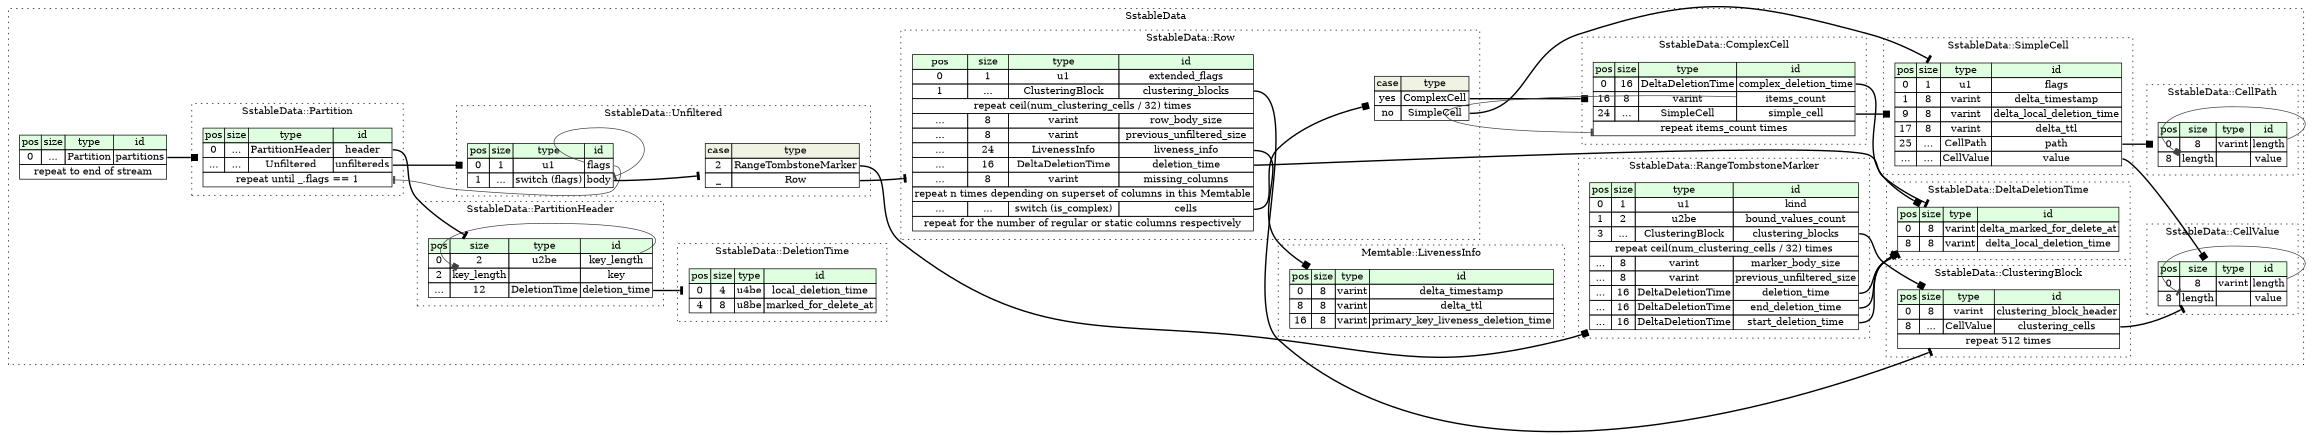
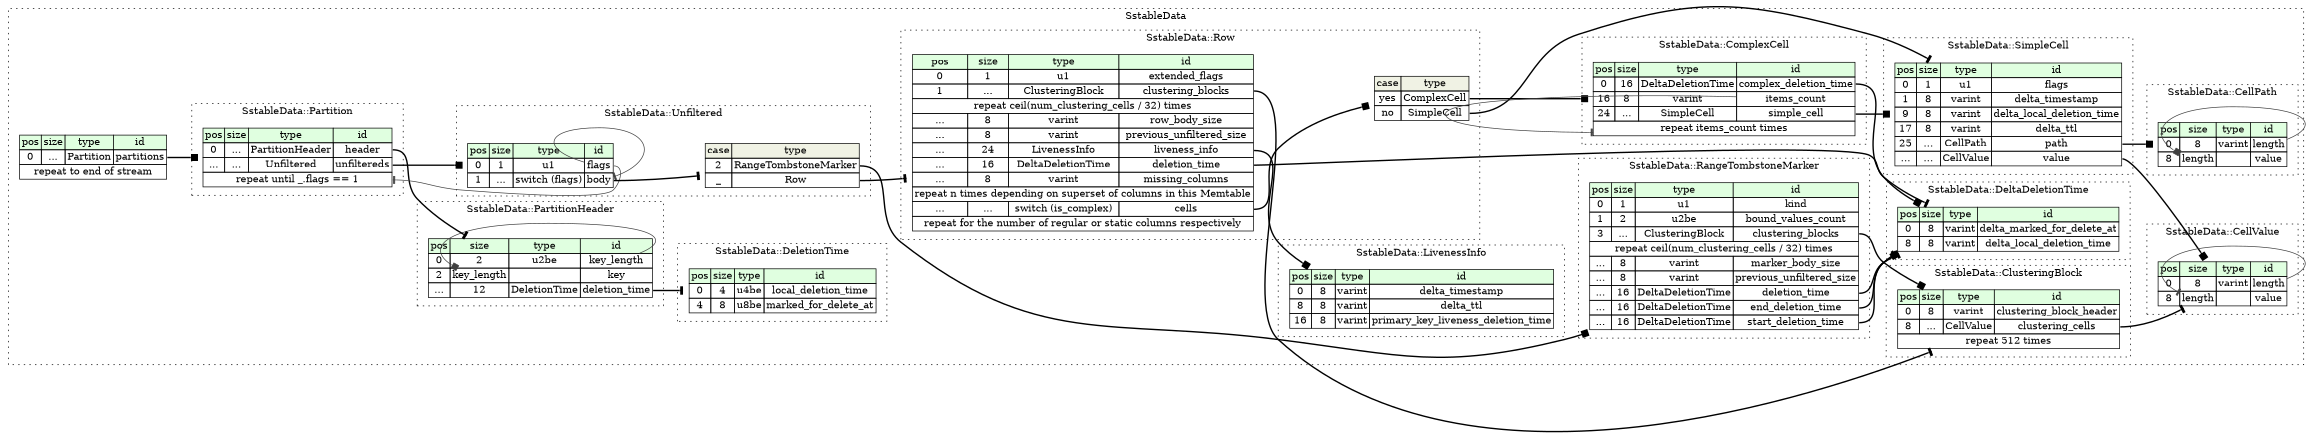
  digraph {
    rankdir=LR
    node [shape=plaintext]
    edge [style=bold tailport=deletion_time_type arrowhead=tee]
    n1 [label=<<TABLE BORDER="0" CELLBORDER="1" CELLSPACING="0"> 				<TR><TD BGCOLOR="#E0FFE0">pos</TD><TD BGCOLOR="#E0FFE0">size</TD><TD BGCOLOR="#E0FFE0">type</TD><TD BGCOLOR="#E0FFE0">id</TD></TR> 				<TR><TD PORT="local_deletion_time_pos">0</TD><TD PORT="local_deletion_time_size">4</TD><TD>u4be</TD><TD PORT="local_deletion_time_type">local_deletion_time</TD></TR> 				<TR><TD PORT="marked_for_delete_at_pos">4</TD><TD PORT="marked_for_delete_at_size">8</TD><TD>u8be</TD><TD PORT="marked_for_delete_at_type">marked_for_delete_at</TD></TR> 			</TABLE>>]
    n2 [label=<<TABLE BORDER="0" CELLBORDER="1" CELLSPACING="0"> 				<TR><TD BGCOLOR="#E0FFE0">pos</TD><TD BGCOLOR="#E0FFE0">size</TD><TD BGCOLOR="#E0FFE0">type</TD><TD BGCOLOR="#E0FFE0">id</TD></TR> 				<TR><TD PORT="delta_timestamp_pos">0</TD><TD PORT="delta_timestamp_size">8</TD><TD>varint</TD><TD PORT="delta_timestamp_type">delta_timestamp</TD></TR> 				<TR><TD PORT="delta_ttl_pos">8</TD><TD PORT="delta_ttl_size">8</TD><TD>varint</TD><TD PORT="delta_ttl_type">delta_ttl</TD></TR> 				<TR><TD PORT="primary_key_liveness_deletion_time_pos">16</TD><TD PORT="primary_key_liveness_deletion_time_size">8</TD><TD>varint</TD><TD PORT="primary_key_liveness_deletion_time_type">primary_key_liveness_deletion_time</TD></TR> 			</TABLE>>]
    n3 [label=<<TABLE BORDER="0" CELLBORDER="1" CELLSPACING="0"> 				<TR><TD BGCOLOR="#E0FFE0">pos</TD><TD BGCOLOR="#E0FFE0">size</TD><TD BGCOLOR="#E0FFE0">type</TD><TD BGCOLOR="#E0FFE0">id</TD></TR> 				<TR><TD PORT="key_length_pos">0</TD><TD PORT="key_length_size">2</TD><TD>u2be</TD><TD PORT="key_length_type">key_length</TD></TR> 				<TR><TD PORT="key_pos">2</TD><TD PORT="key_size">key_length</TD><TD></TD><TD PORT="key_type">key</TD></TR> 				<TR><TD PORT="deletion_time_pos">...</TD><TD PORT="deletion_time_size">12</TD><TD>DeletionTime</TD><TD PORT="deletion_time_type">deletion_time</TD></TR> 			</TABLE>>]
    n4 [label=<<TABLE BORDER="0" CELLBORDER="1" CELLSPACING="0"> 				<TR><TD BGCOLOR="#E0FFE0">pos</TD><TD BGCOLOR="#E0FFE0">size</TD><TD BGCOLOR="#E0FFE0">type</TD><TD BGCOLOR="#E0FFE0">id</TD></TR> 				<TR><TD PORT="flags_pos">0</TD><TD PORT="flags_size">1</TD><TD>u1</TD><TD PORT="flags_type">flags</TD></TR> 				<TR><TD PORT="delta_timestamp_pos">1</TD><TD PORT="delta_timestamp_size">8</TD><TD>varint</TD><TD PORT="delta_timestamp_type">delta_timestamp</TD></TR> 				<TR><TD PORT="delta_local_deletion_time_pos">9</TD><TD PORT="delta_local_deletion_time_size">8</TD><TD>varint</TD><TD PORT="delta_local_deletion_time_type">delta_local_deletion_time</TD></TR> 				<TR><TD PORT="delta_ttl_pos">17</TD><TD PORT="delta_ttl_size">8</TD><TD>varint</TD><TD PORT="delta_ttl_type">delta_ttl</TD></TR> 				<TR><TD PORT="path_pos">25</TD><TD PORT="path_size">...</TD><TD>CellPath</TD><TD PORT="path_type">path</TD></TR> 				<TR><TD PORT="value_pos">...</TD><TD PORT="value_size">...</TD><TD>CellValue</TD><TD PORT="value_type">value</TD></TR> 			</TABLE>>]
    n5 [label=<<TABLE BORDER="0" CELLBORDER="1" CELLSPACING="0"> 				<TR><TD BGCOLOR="#E0FFE0">pos</TD><TD BGCOLOR="#E0FFE0">size</TD><TD BGCOLOR="#E0FFE0">type</TD><TD BGCOLOR="#E0FFE0">id</TD></TR> 				<TR><TD PORT="header_pos">0</TD><TD PORT="header_size">...</TD><TD>PartitionHeader</TD><TD PORT="header_type">header</TD></TR> 				<TR><TD PORT="unfiltereds_pos">...</TD><TD PORT="unfiltereds_size">...</TD><TD>Unfiltered</TD><TD PORT="unfiltereds_type">unfiltereds</TD></TR> 				<TR><TD COLSPAN="4" PORT="unfiltereds__repeat">repeat until _.flags == 1</TD></TR> 			</TABLE>>]
    n6 [label=<<TABLE BORDER="0" CELLBORDER="1" CELLSPACING="0"> 				<TR><TD BGCOLOR="#E0FFE0">pos</TD><TD BGCOLOR="#E0FFE0">size</TD><TD BGCOLOR="#E0FFE0">type</TD><TD BGCOLOR="#E0FFE0">id</TD></TR> 				<TR><TD PORT="length_pos">0</TD><TD PORT="length_size">8</TD><TD>varint</TD><TD PORT="length_type">length</TD></TR> 				<TR><TD PORT="value_pos">8</TD><TD PORT="value_size">length</TD><TD></TD><TD PORT="value_type">value</TD></TR> 			</TABLE>>]
    n7 [label=<<TABLE BORDER="0" CELLBORDER="1" CELLSPACING="0"> 				<TR><TD BGCOLOR="#E0FFE0">pos</TD><TD BGCOLOR="#E0FFE0">size</TD><TD BGCOLOR="#E0FFE0">type</TD><TD BGCOLOR="#E0FFE0">id</TD></TR> 				<TR><TD PORT="clustering_block_header_pos">0</TD><TD PORT="clustering_block_header_size">8</TD><TD>varint</TD><TD PORT="clustering_block_header_type">clustering_block_header</TD></TR> 				<TR><TD PORT="clustering_cells_pos">8</TD><TD PORT="clustering_cells_size">...</TD><TD>CellValue</TD><TD PORT="clustering_cells_type">clustering_cells</TD></TR> 				<TR><TD COLSPAN="4" PORT="clustering_cells__repeat">repeat 512 times</TD></TR> 			</TABLE>>]
    n8 [label=<<TABLE BORDER="0" CELLBORDER="1" CELLSPACING="0"> 				<TR><TD BGCOLOR="#E0FFE0">pos</TD><TD BGCOLOR="#E0FFE0">size</TD><TD BGCOLOR="#E0FFE0">type</TD><TD BGCOLOR="#E0FFE0">id</TD></TR> 				<TR><TD PORT="extended_flags_pos">0</TD><TD PORT="extended_flags_size">1</TD><TD>u1</TD><TD PORT="extended_flags_type">extended_flags</TD></TR> 				<TR><TD PORT="clustering_blocks_pos">1</TD><TD PORT="clustering_blocks_size">...</TD><TD>ClusteringBlock</TD><TD PORT="clustering_blocks_type">clustering_blocks</TD></TR> 				<TR><TD COLSPAN="4" PORT="clustering_blocks__repeat">repeat ceil(num_clustering_cells / 32) times</TD></TR> 				<TR><TD PORT="row_body_size_pos">...</TD><TD PORT="row_body_size_size">8</TD><TD>varint</TD><TD PORT="row_body_size_type">row_body_size</TD></TR> 				<TR><TD PORT="previous_unfiltered_size_pos">...</TD><TD PORT="previous_unfiltered_size_size">8</TD><TD>varint</TD><TD PORT="previous_unfiltered_size_type">previous_unfiltered_size</TD></TR> 				<TR><TD PORT="liveness_info_pos">...</TD><TD PORT="liveness_info_size">24</TD><TD>LivenessInfo</TD><TD PORT="liveness_info_type">liveness_info</TD></TR> 				<TR><TD PORT="deletion_time_pos">...</TD><TD PORT="deletion_time_size">16</TD><TD>DeltaDeletionTime</TD><TD PORT="deletion_time_type">deletion_time</TD></TR> 				<TR><TD PORT="missing_columns_pos">...</TD><TD PORT="missing_columns_size">8</TD><TD>varint</TD><TD PORT="missing_columns_type">missing_columns</TD></TR> 				<TR><TD COLSPAN="4" PORT="missing_columns__repeat">repeat n times depending on superset of columns in this Memtable</TD></TR> 				<TR><TD PORT="cells_pos">...</TD><TD PORT="cells_size">...</TD><TD>switch (is_complex)</TD><TD PORT="cells_type">cells</TD></TR> 				<TR><TD COLSPAN="4" PORT="cells__repeat">repeat for the number of regular or static columns respectively</TD></TR> 			</TABLE>>]
    n9 [label=<<TABLE BORDER="0" CELLBORDER="1" CELLSPACING="0"> 	<TR><TD BGCOLOR="#F0F2E4">case</TD><TD BGCOLOR="#F0F2E4">type</TD></TR> 	<TR><TD>yes</TD><TD PORT="case0">ComplexCell</TD></TR> 	<TR><TD>no</TD><TD PORT="case1">SimpleCell</TD></TR> </TABLE>>]
    n10 [label=<<TABLE BORDER="0" CELLBORDER="1" CELLSPACING="0"> 				<TR><TD BGCOLOR="#E0FFE0">pos</TD><TD BGCOLOR="#E0FFE0">size</TD><TD BGCOLOR="#E0FFE0">type</TD><TD BGCOLOR="#E0FFE0">id</TD></TR> 				<TR><TD PORT="delta_marked_for_delete_at_pos">0</TD><TD PORT="delta_marked_for_delete_at_size">8</TD><TD>varint</TD><TD PORT="delta_marked_for_delete_at_type">delta_marked_for_delete_at</TD></TR> 				<TR><TD PORT="delta_local_deletion_time_pos">8</TD><TD PORT="delta_local_deletion_time_size">8</TD><TD>varint</TD><TD PORT="delta_local_deletion_time_type">delta_local_deletion_time</TD></TR> 			</TABLE>>]
    n11 [label=<<TABLE BORDER="0" CELLBORDER="1" CELLSPACING="0"> 				<TR><TD BGCOLOR="#E0FFE0">pos</TD><TD BGCOLOR="#E0FFE0">size</TD><TD BGCOLOR="#E0FFE0">type</TD><TD BGCOLOR="#E0FFE0">id</TD></TR> 				<TR><TD PORT="kind_pos">0</TD><TD PORT="kind_size">1</TD><TD>u1</TD><TD PORT="kind_type">kind</TD></TR> 				<TR><TD PORT="bound_values_count_pos">1</TD><TD PORT="bound_values_count_size">2</TD><TD>u2be</TD><TD PORT="bound_values_count_type">bound_values_count</TD></TR> 				<TR><TD PORT="clustering_blocks_pos">3</TD><TD PORT="clustering_blocks_size">...</TD><TD>ClusteringBlock</TD><TD PORT="clustering_blocks_type">clustering_blocks</TD></TR> 				<TR><TD COLSPAN="4" PORT="clustering_blocks__repeat">repeat ceil(num_clustering_cells / 32) times</TD></TR> 				<TR><TD PORT="marker_body_size_pos">...</TD><TD PORT="marker_body_size_size">8</TD><TD>varint</TD><TD PORT="marker_body_size_type">marker_body_size</TD></TR> 				<TR><TD PORT="previous_unfiltered_size_pos">...</TD><TD PORT="previous_unfiltered_size_size">8</TD><TD>varint</TD><TD PORT="previous_unfiltered_size_type">previous_unfiltered_size</TD></TR> 				<TR><TD PORT="deletion_time_pos">...</TD><TD PORT="deletion_time_size">16</TD><TD>DeltaDeletionTime</TD><TD PORT="deletion_time_type">deletion_time</TD></TR> 				<TR><TD PORT="end_deletion_time_pos">...</TD><TD PORT="end_deletion_time_size">16</TD><TD>DeltaDeletionTime</TD><TD PORT="end_deletion_time_type">end_deletion_time</TD></TR> 				<TR><TD PORT="start_deletion_time_pos">...</TD><TD PORT="start_deletion_time_size">16</TD><TD>DeltaDeletionTime</TD><TD PORT="start_deletion_time_type">start_deletion_time</TD></TR> 			</TABLE>>]
    n12 [label=<<TABLE BORDER="0" CELLBORDER="1" CELLSPACING="0"> 				<TR><TD BGCOLOR="#E0FFE0">pos</TD><TD BGCOLOR="#E0FFE0">size</TD><TD BGCOLOR="#E0FFE0">type</TD><TD BGCOLOR="#E0FFE0">id</TD></TR> 				<TR><TD PORT="length_pos">0</TD><TD PORT="length_size">8</TD><TD>varint</TD><TD PORT="length_type">length</TD></TR> 				<TR><TD PORT="value_pos">8</TD><TD PORT="value_size">length</TD><TD></TD><TD PORT="value_type">value</TD></TR> 			</TABLE>>]
    n13 [label=<<TABLE BORDER="0" CELLBORDER="1" CELLSPACING="0"> 				<TR><TD BGCOLOR="#E0FFE0">pos</TD><TD BGCOLOR="#E0FFE0">size</TD><TD BGCOLOR="#E0FFE0">type</TD><TD BGCOLOR="#E0FFE0">id</TD></TR> 				<TR><TD PORT="complex_deletion_time_pos">0</TD><TD PORT="complex_deletion_time_size">16</TD><TD>DeltaDeletionTime</TD><TD PORT="complex_deletion_time_type">complex_deletion_time</TD></TR> 				<TR><TD PORT="items_count_pos">16</TD><TD PORT="items_count_size">8</TD><TD>varint</TD><TD PORT="items_count_type">items_count</TD></TR> 				<TR><TD PORT="simple_cell_pos">24</TD><TD PORT="simple_cell_size">...</TD><TD>SimpleCell</TD><TD PORT="simple_cell_type">simple_cell</TD></TR> 				<TR><TD COLSPAN="4" PORT="simple_cell__repeat">repeat items_count times</TD></TR> 			</TABLE>>]
    n14 [label=<<TABLE BORDER="0" CELLBORDER="1" CELLSPACING="0"> 				<TR><TD BGCOLOR="#E0FFE0">pos</TD><TD BGCOLOR="#E0FFE0">size</TD><TD BGCOLOR="#E0FFE0">type</TD><TD BGCOLOR="#E0FFE0">id</TD></TR> 				<TR><TD PORT="flags_pos">0</TD><TD PORT="flags_size">1</TD><TD>u1</TD><TD PORT="flags_type">flags</TD></TR> 				<TR><TD PORT="body_pos">1</TD><TD PORT="body_size">...</TD><TD>switch (flags)</TD><TD PORT="body_type">body</TD></TR> 			</TABLE>>]
    n15 [label=<<TABLE BORDER="0" CELLBORDER="1" CELLSPACING="0"> 	<TR><TD BGCOLOR="#F0F2E4">case</TD><TD BGCOLOR="#F0F2E4">type</TD></TR> 	<TR><TD>2</TD><TD PORT="case0">RangeTombstoneMarker</TD></TR> 	<TR><TD>_</TD><TD PORT="case1">Row</TD></TR> </TABLE>>]
    n16 [label=<<TABLE BORDER="0" CELLBORDER="1" CELLSPACING="0"> 			<TR><TD BGCOLOR="#E0FFE0">pos</TD><TD BGCOLOR="#E0FFE0">size</TD><TD BGCOLOR="#E0FFE0">type</TD><TD BGCOLOR="#E0FFE0">id</TD></TR> 			<TR><TD PORT="partitions_pos">0</TD><TD PORT="partitions_size">...</TD><TD>Partition</TD><TD PORT="partitions_type">partitions</TD></TR> 			<TR><TD COLSPAN="4" PORT="partitions__repeat">repeat to end of stream</TD></TR> 		</TABLE>>]
    subgraph cluster_1 {
      label=SstableData
      style=dotted
      n16
      subgraph cluster_2 {
        label="SstableData::DeletionTime"
        style=dotted
        n1
      }
      subgraph cluster_3 {
-       label="Memtable::LivenessInfo"
+       label="SstableData::LivenessInfo"
        style=dotted
        n2
      }
      subgraph cluster_4 {
        label="SstableData::PartitionHeader"
        style=dotted
        n3
      }
      subgraph cluster_5 {
        label="SstableData::SimpleCell"
        style=dotted
        n4
      }
      subgraph cluster_6 {
        label="SstableData::Partition"
        style=dotted
        n5
      }
      subgraph cluster_7 {
        label="SstableData::CellPath"
        style=dotted
        n6
      }
      subgraph cluster_8 {
        label="SstableData::ClusteringBlock"
        style=dotted
        n7
      }
      subgraph cluster_9 {
        label="SstableData::Row"
        style=dotted
        n8
        n9
      }
      subgraph cluster_10 {
        label="SstableData::DeltaDeletionTime"
        style=dotted
        n10
      }
      subgraph cluster_11 {
        label="SstableData::RangeTombstoneMarker"
        style=dotted
        n11
      }
      subgraph cluster_12 {
        label="SstableData::CellValue"
        style=dotted
        n12
      }
      subgraph cluster_13 {
        label="SstableData::ComplexCell"
        style=dotted
        n13
      }
      subgraph cluster_14 {
        label="SstableData::Unfiltered"
        style=dotted
        n14
        n15
      }
    }
    n3 -> n1
    n3 -> n3 [color="#404040" headport=key_size tailport=key_length_type arrowhead=box style=""]
    n4 -> n6 [tailport=path_type arrowhead=box]
    n4 -> n12 [tailport=value_type arrowhead=box]
    n5 -> n3 [tailport=header_type]
    n5 -> n14 [tailport=unfiltereds_type arrowhead=box]
    n6 -> n6 [color="#404040" headport=value_size tailport=length_type arrowhead=box style=""]
    n7 -> n12 [tailport=clustering_cells_type]
    n8 -> n2 [tailport=liveness_info_type arrowhead=box]
    n8 -> n7 [tailport=clustering_blocks_type]
    n8 -> n9 [tailport=cells_type arrowhead=box]
    n8 -> n10
    n9 -> n4 [tailport=case1]
    n9 -> n13 [tailport=case0 arrowhead=box]
    n11 -> n7 [tailport=clustering_blocks_type arrowhead=box]
    n11 -> n10
    n11 -> n10 [tailport=end_deletion_time_type arrowhead=box]
    n11 -> n10 [tailport=start_deletion_time_type]
    n12 -> n12 [color="#404040" headport=value_size tailport=length_type style=""]
    n13 -> n4 [tailport=simple_cell_type arrowhead=box]
    n13 -> n10 [tailport=complex_deletion_time_type arrowhead=box]
    n13 -> n13 [color="#404040" headport=simple_cell__repeat tailport=items_count_type style=""]
    n14 -> n5 [color="#404040" headport=unfiltereds__repeat tailport=flags_type style=""]
    n14 -> n14 [color="#404040" headport=body_type tailport=flags_type style=""]
    n14 -> n15 [tailport=body_type]
    n15 -> n8 [tailport=case1]
    n15 -> n11 [tailport=case0 arrowhead=box]
    n16 -> n5 [tailport=partitions_type arrowhead=box]
  }
